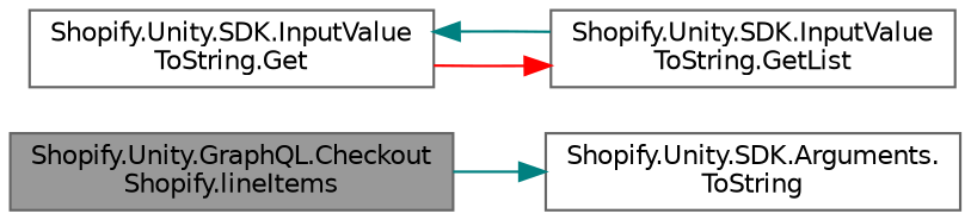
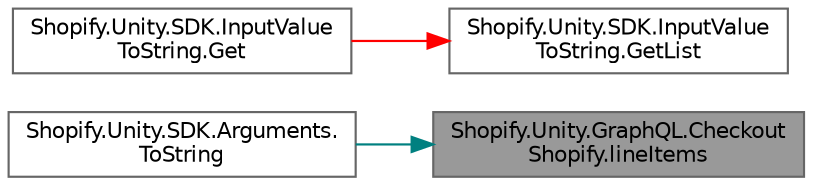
  digraph {
    fontname="DejaVu Sans"
    rankdir=LR
    node [color=grey40 fillcolor=white fontname="DejaVu Sans" fontsize=10 shape=box style=filled]
    edge [color=teal fontname="DejaVu Sans" fontsize=10 labelfontname=Helvetica labelfontsize=10 style=solid]
    n1 [color=gray40 fillcolor=grey60 fontcolor=black height=0.2 label="Shopify.Unity.GraphQL.Checkout\lShopify.lineItems" width=0.4]
    n2 [height=0.2 label="Shopify.Unity.SDK.Arguments.\lToString" width=0.4]
    n3 [height=0.2 label="Shopify.Unity.SDK.InputValue\lToString.Get" width=0.4]
    n4 [height=0.2 label="Shopify.Unity.SDK.InputValue\lToString.GetList" width=0.4]
-   n1 -> n2
+   n2 -> n1
    n3 -> n4 [color=red]
-   n4 -> n3
  }
